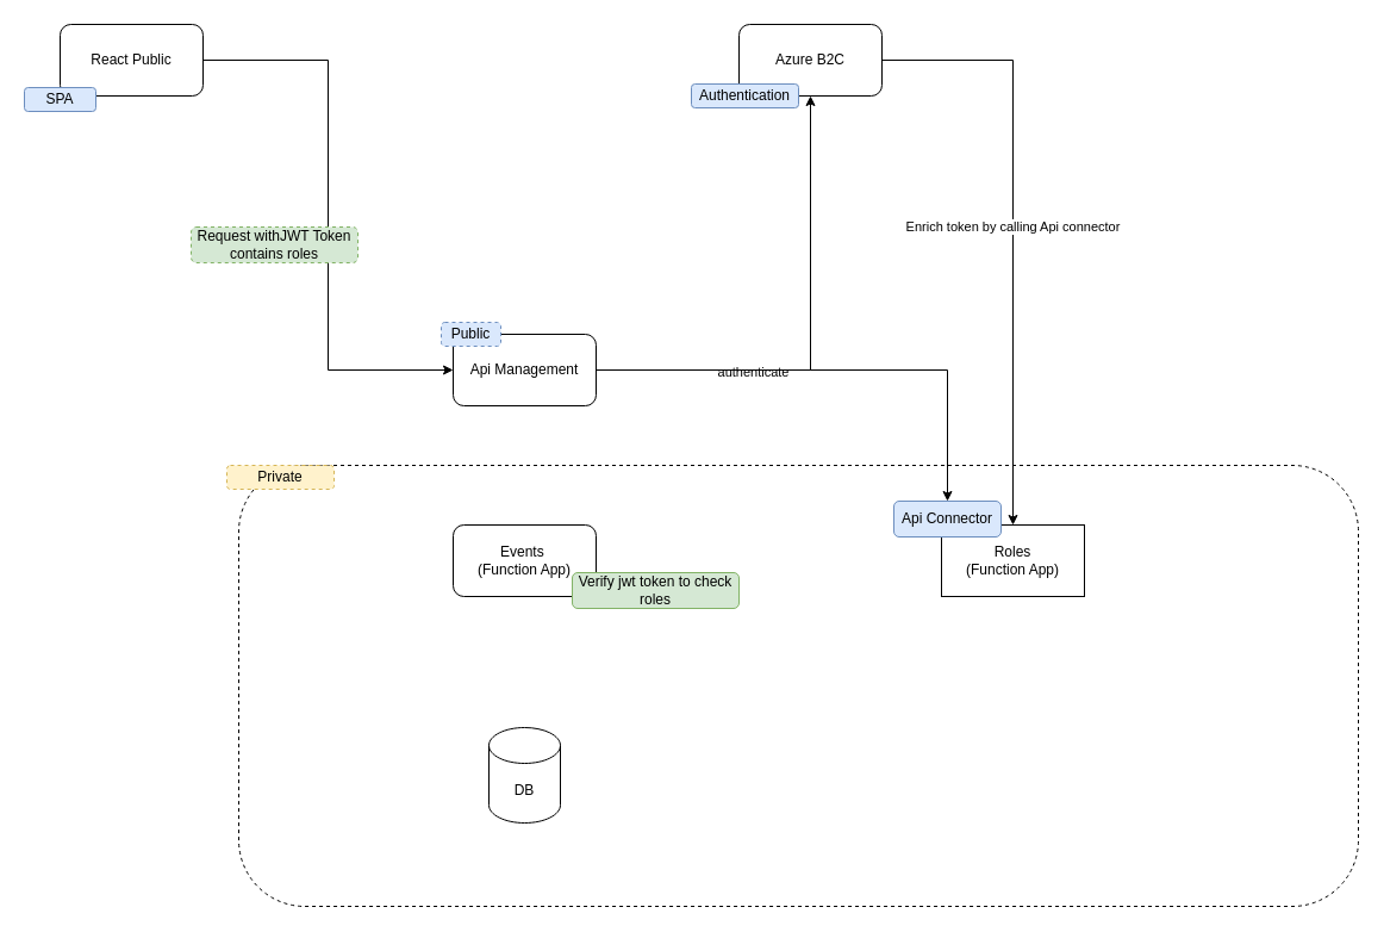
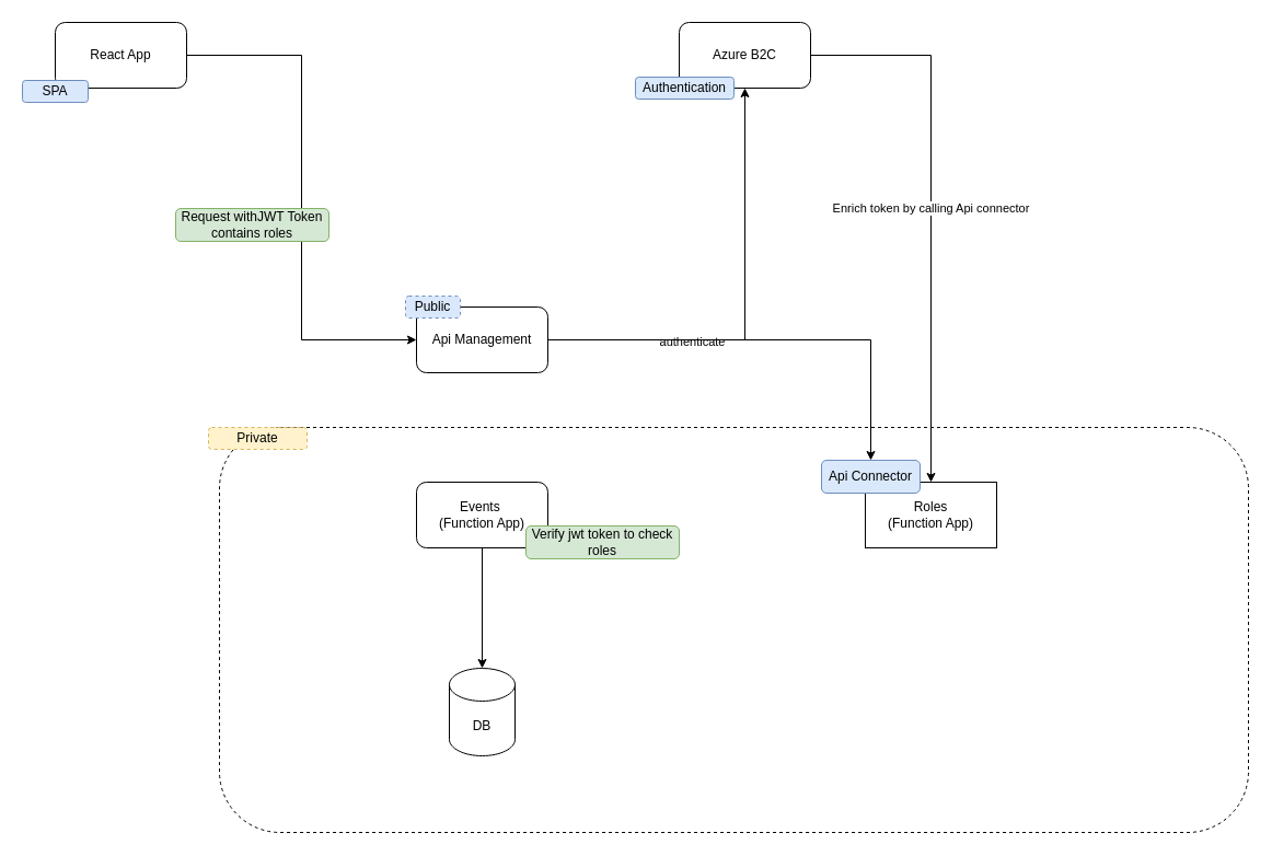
  <mxCell id="0" />
  <mxCell id="1" parent="0" />
  <mxCell id="2" value="" style="rounded=1;whiteSpace=wrap;html=1;fillColor=none;dashed=1;" parent="1" vertex="1"><mxGeometry x="200" y="390" width="940" height="370" as="geometry" /></mxCell>
  <mxCell id="3" style="edgeStyle=orthogonalEdgeStyle;rounded=0;orthogonalLoop=1;jettySize=auto;html=1;entryX=0;entryY=0.5;entryDx=0;entryDy=0;" parent="1" source="4" target="12" edge="1"><mxGeometry relative="1" as="geometry" /></mxCell>
- <mxCell id="4" value="React Public" style="rounded=1;whiteSpace=wrap;html=1;" parent="1" vertex="1"><mxGeometry x="50" y="20" width="120" height="60" as="geometry" /></mxCell>
+ <mxCell id="4" value="React App" style="rounded=1;whiteSpace=wrap;html=1;" parent="1" vertex="1"><mxGeometry x="50" y="20" width="120" height="60" as="geometry" /></mxCell>
  <mxCell id="5" value="Enrich token by calling Api connector" style="edgeStyle=orthogonalEdgeStyle;rounded=0;orthogonalLoop=1;jettySize=auto;html=1;" parent="1" source="6" target="15" edge="1"><mxGeometry relative="1" as="geometry" /></mxCell>
  <mxCell id="6" value="Azure B2C" style="rounded=1;whiteSpace=wrap;html=1;" parent="1" vertex="1"><mxGeometry x="620" y="20" width="120" height="60" as="geometry" /></mxCell>
+ <mxCell id="7" style="edgeStyle=orthogonalEdgeStyle;rounded=0;orthogonalLoop=1;jettySize=auto;html=1;entryX=0.5;entryY=0;entryDx=0;entryDy=0;entryPerimeter=0;" parent="1" source="8" target="17" edge="1"><mxGeometry relative="1" as="geometry" /></mxCell>
  <mxCell id="8" value="Events&amp;nbsp;&lt;br&gt;(Function App)" style="rounded=1;whiteSpace=wrap;html=1;" parent="1" vertex="1"><mxGeometry x="380" y="440" width="120" height="60" as="geometry" /></mxCell>
  <mxCell id="9" style="edgeStyle=orthogonalEdgeStyle;rounded=0;orthogonalLoop=1;jettySize=auto;html=1;" parent="1" source="12" target="6" edge="1"><mxGeometry relative="1" as="geometry" /></mxCell>
  <mxCell id="10" value="authenticate" style="edgeLabel;html=1;align=center;verticalAlign=middle;resizable=0;points=[];" parent="9" vertex="1" connectable="0"><mxGeometry x="-0.361" y="-1" relative="1" as="geometry"><mxPoint as="offset" /></mxGeometry></mxCell>
  <mxCell id="11" style="edgeStyle=orthogonalEdgeStyle;rounded=0;orthogonalLoop=1;jettySize=auto;html=1;" parent="1" source="12" target="16" edge="1"><mxGeometry relative="1" as="geometry" /></mxCell>
  <mxCell id="12" value="Api Management" style="rounded=1;whiteSpace=wrap;html=1;" parent="1" vertex="1"><mxGeometry x="380" y="280" width="120" height="60" as="geometry" /></mxCell>
  <mxCell id="13" value="Private" style="rounded=1;whiteSpace=wrap;html=1;dashed=1;fillColor=#fff2cc;strokeColor=#d6b656;" parent="1" vertex="1"><mxGeometry x="190" y="390" width="90" height="20" as="geometry" /></mxCell>
  <mxCell id="14" value="Public" style="rounded=1;whiteSpace=wrap;html=1;dashed=1;fillColor=#dae8fc;strokeColor=#6c8ebf;" parent="1" vertex="1"><mxGeometry x="370" y="270" width="50" height="20" as="geometry" /></mxCell>
  <mxCell id="15" value="Roles&lt;br&gt;(Function App)" style="rounded=0;whiteSpace=wrap;html=1;fillColor=none;" parent="1" vertex="1"><mxGeometry x="790" y="440" width="120" height="60" as="geometry" /></mxCell>
  <mxCell id="16" value="Api Connector" style="rounded=1;whiteSpace=wrap;html=1;fillColor=#dae8fc;strokeColor=#6c8ebf;" parent="1" vertex="1"><mxGeometry x="750" y="420" width="90" height="30" as="geometry" /></mxCell>
  <mxCell id="17" value="DB" style="shape=cylinder3;whiteSpace=wrap;html=1;boundedLbl=1;backgroundOutline=1;size=15;fillColor=none;" parent="1" vertex="1"><mxGeometry x="410" y="610" width="60" height="80" as="geometry" /></mxCell>
  <mxCell id="18" value="Verify jwt token to check roles" style="rounded=1;whiteSpace=wrap;html=1;fillColor=#d5e8d4;strokeColor=#82b366;" parent="1" vertex="1"><mxGeometry x="480" y="480" width="140" height="30" as="geometry" /></mxCell>
  <mxCell id="19" value="SPA" style="rounded=1;whiteSpace=wrap;html=1;fillColor=#dae8fc;strokeColor=#6c8ebf;" vertex="1" parent="1"><mxGeometry x="20" y="73" width="60" height="20" as="geometry" /></mxCell>
  <mxCell id="20" value="Authentication" style="rounded=1;whiteSpace=wrap;html=1;fillColor=#dae8fc;strokeColor=#6c8ebf;" vertex="1" parent="1"><mxGeometry x="580" y="70" width="90" height="20" as="geometry" /></mxCell>
- <mxCell id="21" value="Request withJWT Token contains roles" style="rounded=1;whiteSpace=wrap;html=1;fillColor=#d5e8d4;strokeColor=#82b366;dashed=1;" vertex="1" parent="1"><mxGeometry x="160" y="190" width="140" height="30" as="geometry" /></mxCell>
+ <mxCell id="21" value="Request withJWT Token contains roles" style="rounded=1;whiteSpace=wrap;html=1;fillColor=#d5e8d4;strokeColor=#82b366;" vertex="1" parent="1"><mxGeometry x="160" y="190" width="140" height="30" as="geometry" /></mxCell>
